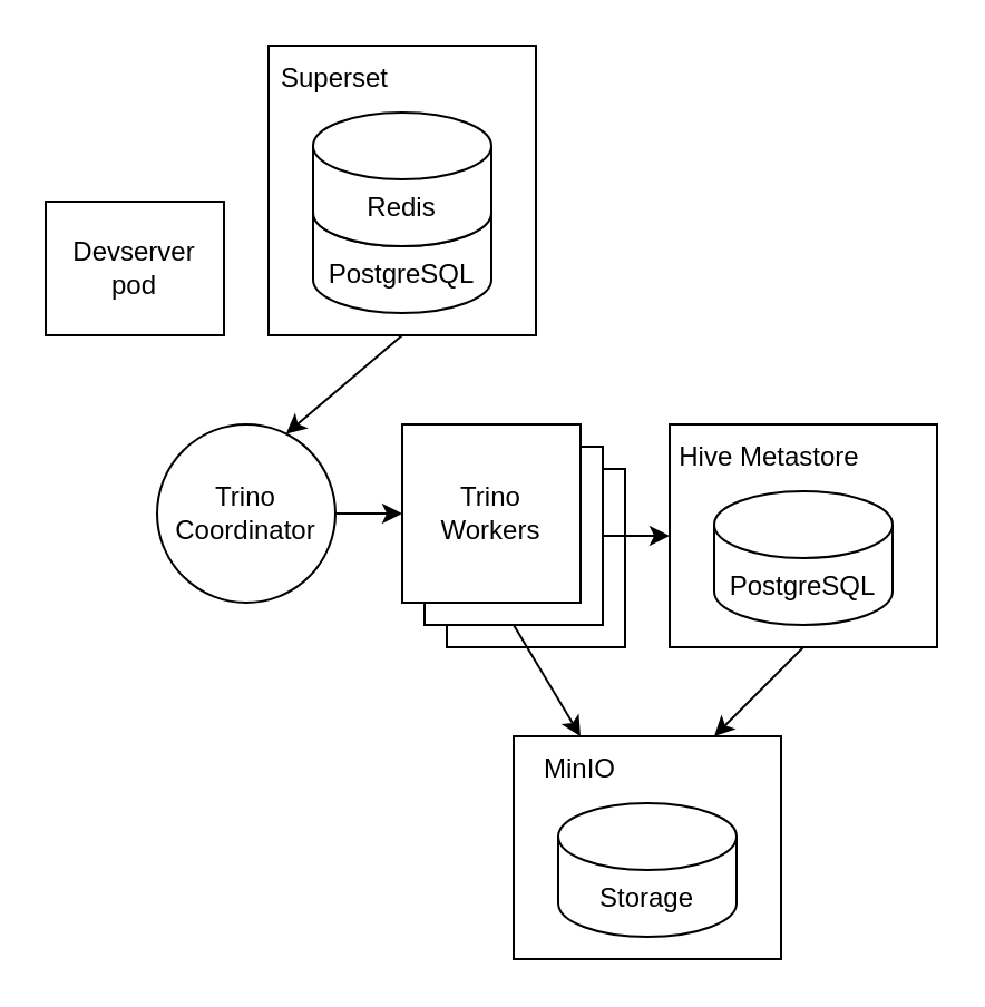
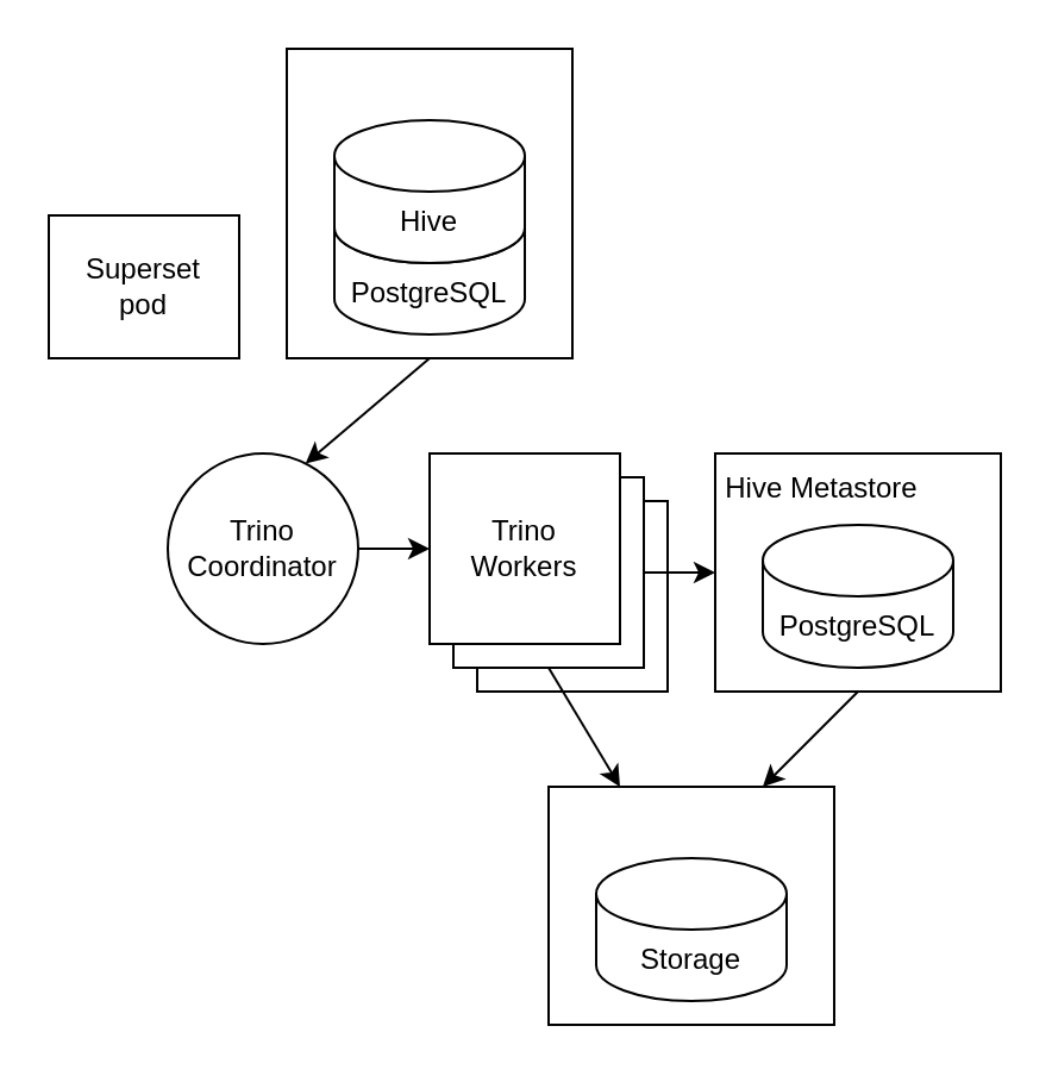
  <mxCell id="0" />
  <mxCell id="1" parent="0" />
  <mxCell id="2" value="" style="rounded=0;whiteSpace=wrap;html=1;" vertex="1" parent="1"><mxGeometry x="230" y="330" width="120" height="100" as="geometry" /></mxCell>
  <mxCell id="3" value="" style="rounded=0;whiteSpace=wrap;html=1;" vertex="1" parent="1"><mxGeometry x="300" y="190" width="120" height="100" as="geometry" /></mxCell>
  <mxCell id="4" value="" style="rounded=0;whiteSpace=wrap;html=1;" vertex="1" parent="1"><mxGeometry x="120" y="20" width="120" height="130" as="geometry" /></mxCell>
  <mxCell id="5" value="" style="edgeStyle=orthogonalEdgeStyle;rounded=0;orthogonalLoop=1;jettySize=auto;html=1;" edge="1" parent="1" source="6" target="13"><mxGeometry relative="1" as="geometry" /></mxCell>
  <mxCell id="6" value="Trino&lt;br&gt;Coordinator" style="ellipse;whiteSpace=wrap;html=1;aspect=fixed;" vertex="1" parent="1"><mxGeometry x="70" y="190" width="80" height="80" as="geometry" /></mxCell>
  <mxCell id="7" value="PostgreSQL" style="shape=cylinder3;whiteSpace=wrap;html=1;boundedLbl=1;backgroundOutline=1;size=15;" vertex="1" parent="1"><mxGeometry x="320" y="220" width="80" height="60" as="geometry" /></mxCell>
  <mxCell id="8" value="Storage" style="shape=cylinder3;whiteSpace=wrap;html=1;boundedLbl=1;backgroundOutline=1;size=15;" vertex="1" parent="1"><mxGeometry x="250" y="360" width="80" height="60" as="geometry" /></mxCell>
  <mxCell id="9" value="PostgreSQL" style="shape=cylinder3;whiteSpace=wrap;html=1;boundedLbl=1;backgroundOutline=1;size=15;" vertex="1" parent="1"><mxGeometry x="140" y="80" width="80" height="60" as="geometry" /></mxCell>
- <mxCell id="10" value="Redis" style="shape=cylinder3;whiteSpace=wrap;html=1;boundedLbl=1;backgroundOutline=1;size=15;" vertex="1" parent="1"><mxGeometry x="140" y="50" width="80" height="60" as="geometry" /></mxCell>
+ <mxCell id="10" value="Hive" style="shape=cylinder3;whiteSpace=wrap;html=1;boundedLbl=1;backgroundOutline=1;size=15;" vertex="1" parent="1"><mxGeometry x="140" y="50" width="80" height="60" as="geometry" /></mxCell>
  <mxCell id="11" value="Trino&lt;br&gt;Workers" style="whiteSpace=wrap;html=1;aspect=fixed;" vertex="1" parent="1"><mxGeometry x="200" y="210" width="80" height="80" as="geometry" /></mxCell>
  <mxCell id="12" value="Trino&lt;br&gt;Workers" style="whiteSpace=wrap;html=1;aspect=fixed;" vertex="1" parent="1"><mxGeometry x="190" y="200" width="80" height="80" as="geometry" /></mxCell>
  <mxCell id="13" value="Trino&lt;br&gt;Workers" style="whiteSpace=wrap;html=1;aspect=fixed;" vertex="1" parent="1"><mxGeometry x="180" y="190" width="80" height="80" as="geometry" /></mxCell>
- <mxCell id="14" value="Superset" style="text;html=1;strokeColor=none;fillColor=none;align=center;verticalAlign=middle;whiteSpace=wrap;rounded=0;" vertex="1" parent="1"><mxGeometry x="120" y="20" width="60" height="30" as="geometry" /></mxCell>
  <mxCell id="15" value="Hive Metastore" style="text;html=1;strokeColor=none;fillColor=none;align=center;verticalAlign=middle;whiteSpace=wrap;rounded=0;" vertex="1" parent="1"><mxGeometry x="300" y="190" width="90" height="30" as="geometry" /></mxCell>
  <mxCell id="16" value="" style="endArrow=classic;html=1;rounded=0;entryX=0;entryY=0.5;entryDx=0;entryDy=0;exitX=1;exitY=0.5;exitDx=0;exitDy=0;" edge="1" parent="1" source="12" target="3"><mxGeometry width="50" height="50" relative="1" as="geometry"><mxPoint x="70" y="260" as="sourcePoint" /><mxPoint x="230" y="510" as="targetPoint" /></mxGeometry></mxCell>
- <mxCell id="17" value="MinIO" style="text;html=1;strokeColor=none;fillColor=none;align=center;verticalAlign=middle;whiteSpace=wrap;rounded=0;" vertex="1" parent="1"><mxGeometry x="230" y="330" width="60" height="30" as="geometry" /></mxCell>
  <mxCell id="18" value="" style="endArrow=classic;html=1;rounded=0;entryX=0.75;entryY=0;entryDx=0;entryDy=0;exitX=0.5;exitY=1;exitDx=0;exitDy=0;" edge="1" parent="1" source="4" target="6"><mxGeometry width="50" height="50" relative="1" as="geometry"><mxPoint x="70" y="260" as="sourcePoint" /><mxPoint x="120" y="210" as="targetPoint" /></mxGeometry></mxCell>
- <mxCell id="19" value="Devserver&lt;br&gt;pod" style="rounded=0;whiteSpace=wrap;html=1;" vertex="1" parent="1"><mxGeometry x="20" y="90" width="80" height="60" as="geometry" /></mxCell>
+ <mxCell id="19" value="Superset&lt;br&gt;pod" style="rounded=0;whiteSpace=wrap;html=1;" vertex="1" parent="1"><mxGeometry x="20" y="90" width="80" height="60" as="geometry" /></mxCell>
  <mxCell id="20" value="" style="endArrow=classic;html=1;rounded=0;entryX=0.75;entryY=0;entryDx=0;entryDy=0;exitX=0.5;exitY=1;exitDx=0;exitDy=0;" edge="1" parent="1" source="3" target="2"><mxGeometry width="50" height="50" relative="1" as="geometry"><mxPoint x="70" y="250" as="sourcePoint" /><mxPoint x="120" y="200" as="targetPoint" /></mxGeometry></mxCell>
  <mxCell id="21" value="" style="endArrow=classic;html=1;rounded=0;entryX=0.25;entryY=0;entryDx=0;entryDy=0;exitX=0.5;exitY=1;exitDx=0;exitDy=0;" edge="1" parent="1" source="12" target="2"><mxGeometry width="50" height="50" relative="1" as="geometry"><mxPoint x="70" y="270" as="sourcePoint" /><mxPoint x="110" y="340" as="targetPoint" /></mxGeometry></mxCell>
